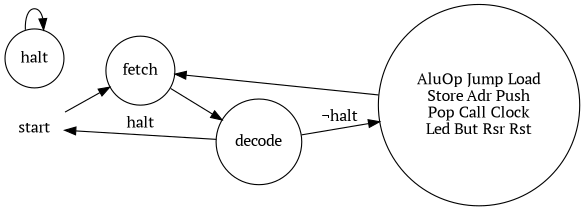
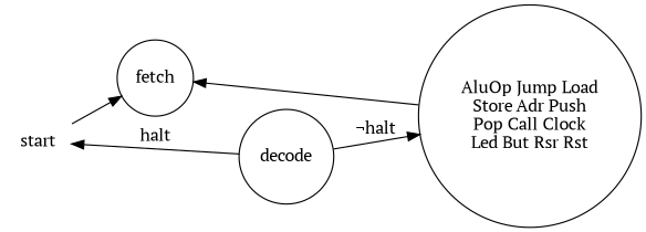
  digraph {
    fontname="PT Serif"
    rankdir=LR
    node [fontname="PT Serif" shape=circle color=black]
    edge [fontname="PT Serif"]
    start [shape=none color=""]
    fetch
    decode
    n4 [label="AluOp Jump Load\nStore Adr Push\nPop Call Clock\nLed But Rsr Rst"]
-   halt
    start -> fetch
-   fetch -> decode
    decode -> start [label=halt]
    decode -> n4 [label="¬halt"]
    n4 -> fetch
-   halt -> halt
  }
